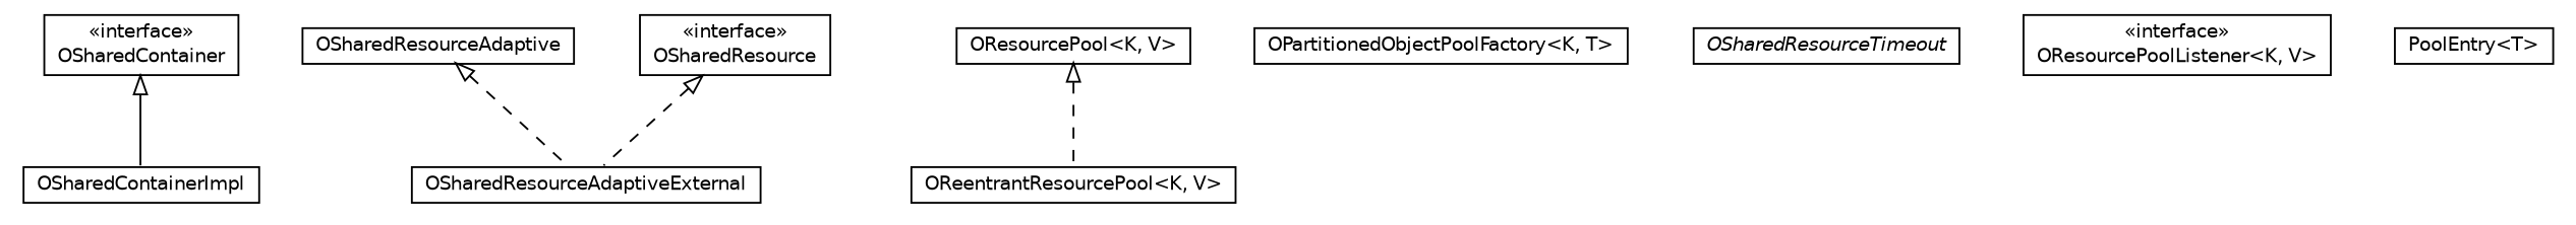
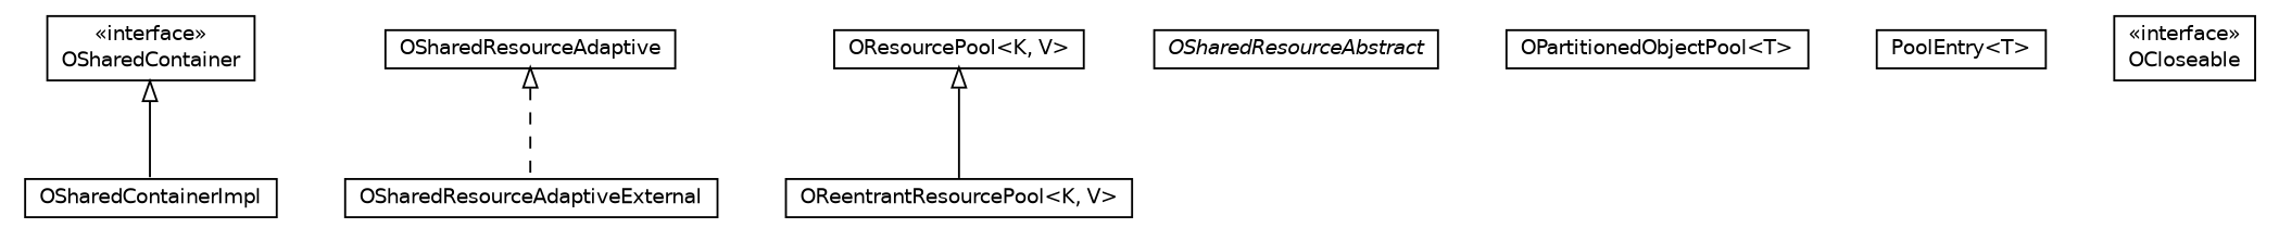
  digraph {
    nodesep=0.25
    ranksep=0.5
    node [fontcolor=black fontname=Helvetica fontsize=10.0 shape=plaintext]
    edge [arrowtail=empty dir=back fontname=Helvetica fontsize=10 headport=p labelfontname=Helvetica labelfontsize=10 style=dashed tailport=p]
    n1 [label=<<table title="com.orientechnologies.common.concur.resource.OSharedContainer" border="0" cellborder="1" cellspacing="0" cellpadding="2" port="p" href="./OSharedContainer.html"> 		<tr><td><table border="0" cellspacing="0" cellpadding="1"> <tr><td align="center" balign="center"> &#171;interface&#187; </td></tr> <tr><td align="center" balign="center"> OSharedContainer </td></tr> 		</table></td></tr> 		</table>>]
    n2 [label=<<table title="com.orientechnologies.common.concur.resource.OSharedContainerImpl" border="0" cellborder="1" cellspacing="0" cellpadding="2" port="p" href="./OSharedContainerImpl.html"> 		<tr><td><table border="0" cellspacing="0" cellpadding="1"> <tr><td align="center" balign="center"> OSharedContainerImpl </td></tr> 		</table></td></tr> 		</table>>]
    n3 [label=<<table title="com.orientechnologies.common.concur.resource.OSharedResourceAdaptiveExternal" border="0" cellborder="1" cellspacing="0" cellpadding="2" port="p" href="./OSharedResourceAdaptiveExternal.html"> 		<tr><td><table border="0" cellspacing="0" cellpadding="1"> <tr><td align="center" balign="center"> OSharedResourceAdaptiveExternal </td></tr> 		</table></td></tr> 		</table>>]
    n4 [label=<<table title="com.orientechnologies.common.concur.resource.OReentrantResourcePool" border="0" cellborder="1" cellspacing="0" cellpadding="2" port="p" href="./OReentrantResourcePool.html"> 		<tr><td><table border="0" cellspacing="0" cellpadding="1"> <tr><td align="center" balign="center"> OReentrantResourcePool&lt;K, V&gt; </td></tr> 		</table></td></tr> 		</table>>]
-   n6 [label=<<table title="com.orientechnologies.common.concur.resource.OPartitionedObjectPoolFactory" border="0" cellborder="1" cellspacing="0" cellpadding="2" port="p" href="./OPartitionedObjectPoolFactory.html"> 		<tr><td><table border="0" cellspacing="0" cellpadding="1"> <tr><td align="center" balign="center"> OPartitionedObjectPoolFactory&lt;K, T&gt; </td></tr> 		</table></td></tr> 		</table>>]
-   n7 [label=<<table title="com.orientechnologies.common.concur.resource.OSharedResourceTimeout" border="0" cellborder="1" cellspacing="0" cellpadding="2" port="p" href="./OSharedResourceTimeout.html"> 		<tr><td><table border="0" cellspacing="0" cellpadding="1"> <tr><td align="center" balign="center"><font face="Helvetica-Oblique"> OSharedResourceTimeout </font></td></tr> 		</table></td></tr> 		</table>>]
+   n5 [label=<<table title="com.orientechnologies.common.concur.resource.OSharedResourceAbstract" border="0" cellborder="1" cellspacing="0" cellpadding="2" port="p" href="./OSharedResourceAbstract.html"> 		<tr><td><table border="0" cellspacing="0" cellpadding="1"> <tr><td align="center" balign="center"><font face="Helvetica-Oblique"> OSharedResourceAbstract </font></td></tr> 		</table></td></tr> 		</table>>]
    n8 [label=<<table title="com.orientechnologies.common.concur.resource.OSharedResourceAdaptive" border="0" cellborder="1" cellspacing="0" cellpadding="2" port="p" href="./OSharedResourceAdaptive.html"> 		<tr><td><table border="0" cellspacing="0" cellpadding="1"> <tr><td align="center" balign="center"> OSharedResourceAdaptive </td></tr> 		</table></td></tr> 		</table>>]
-   n9 [label=<<table title="com.orientechnologies.common.concur.resource.OSharedResource" border="0" cellborder="1" cellspacing="0" cellpadding="2" port="p" href="./OSharedResource.html"> 		<tr><td><table border="0" cellspacing="0" cellpadding="1"> <tr><td align="center" balign="center"> &#171;interface&#187; </td></tr> <tr><td align="center" balign="center"> OSharedResource </td></tr> 		</table></td></tr> 		</table>>]
-   n10 [label=<<table title="com.orientechnologies.common.concur.resource.OResourcePoolListener" border="0" cellborder="1" cellspacing="0" cellpadding="2" port="p" href="./OResourcePoolListener.html"> 		<tr><td><table border="0" cellspacing="0" cellpadding="1"> <tr><td align="center" balign="center"> &#171;interface&#187; </td></tr> <tr><td align="center" balign="center"> OResourcePoolListener&lt;K, V&gt; </td></tr> 		</table></td></tr> 		</table>>]
+   n11 [label=<<table title="com.orientechnologies.common.concur.resource.OPartitionedObjectPool" border="0" cellborder="1" cellspacing="0" cellpadding="2" port="p" href="./OPartitionedObjectPool.html"> 		<tr><td><table border="0" cellspacing="0" cellpadding="1"> <tr><td align="center" balign="center"> OPartitionedObjectPool&lt;T&gt; </td></tr> 		</table></td></tr> 		</table>>]
    n12 [label=<<table title="com.orientechnologies.common.concur.resource.OPartitionedObjectPool.PoolEntry" border="0" cellborder="1" cellspacing="0" cellpadding="2" port="p" href="./OPartitionedObjectPool.PoolEntry.html"> 		<tr><td><table border="0" cellspacing="0" cellpadding="1"> <tr><td align="center" balign="center"> PoolEntry&lt;T&gt; </td></tr> 		</table></td></tr> 		</table>>]
+   n13 [label=<<table title="com.orientechnologies.common.concur.resource.OCloseable" border="0" cellborder="1" cellspacing="0" cellpadding="2" port="p" href="./OCloseable.html"> 		<tr><td><table border="0" cellspacing="0" cellpadding="1"> <tr><td align="center" balign="center"> &#171;interface&#187; </td></tr> <tr><td align="center" balign="center"> OCloseable </td></tr> 		</table></td></tr> 		</table>>]
    n14 [label=<<table title="com.orientechnologies.common.concur.resource.OResourcePool" border="0" cellborder="1" cellspacing="0" cellpadding="2" port="p" href="./OResourcePool.html"> 		<tr><td><table border="0" cellspacing="0" cellpadding="1"> <tr><td align="center" balign="center"> OResourcePool&lt;K, V&gt; </td></tr> 		</table></td></tr> 		</table>>]
    n1 -> n2 [style=solid]
    n8 -> n3
-   n9 -> n3
-   n14 -> n4
+   n14 -> n4 [style=""]
  }
